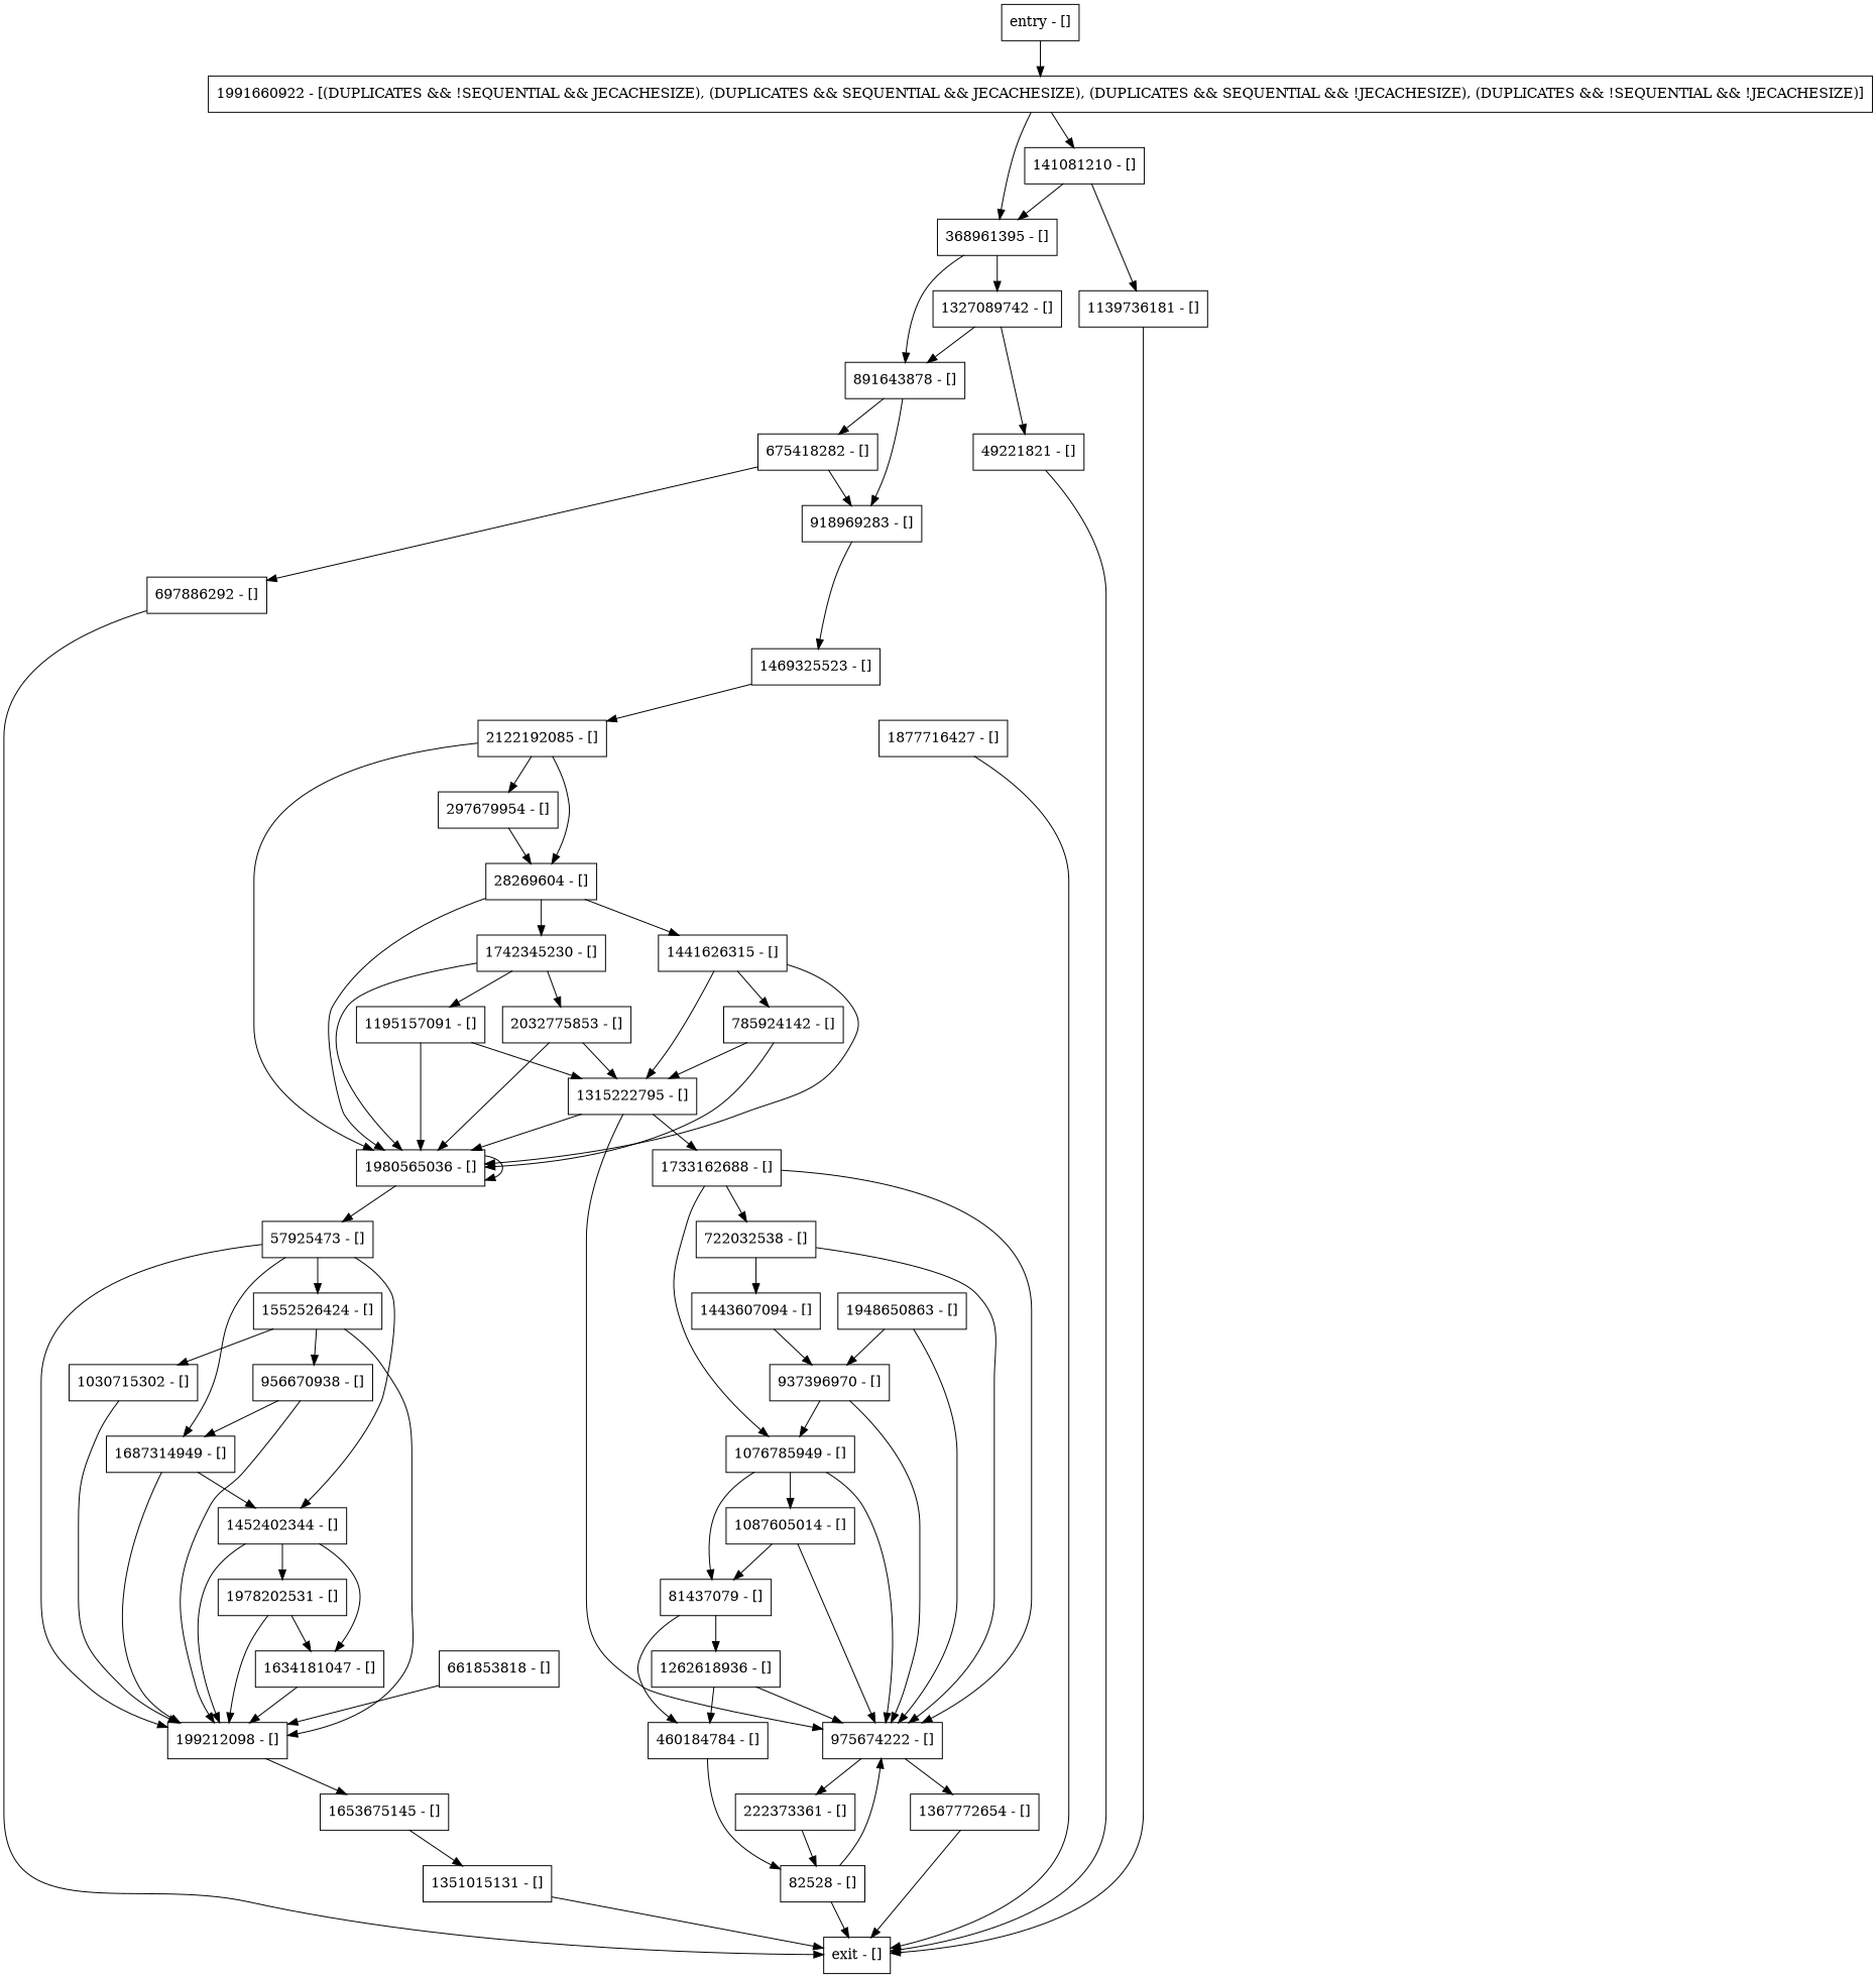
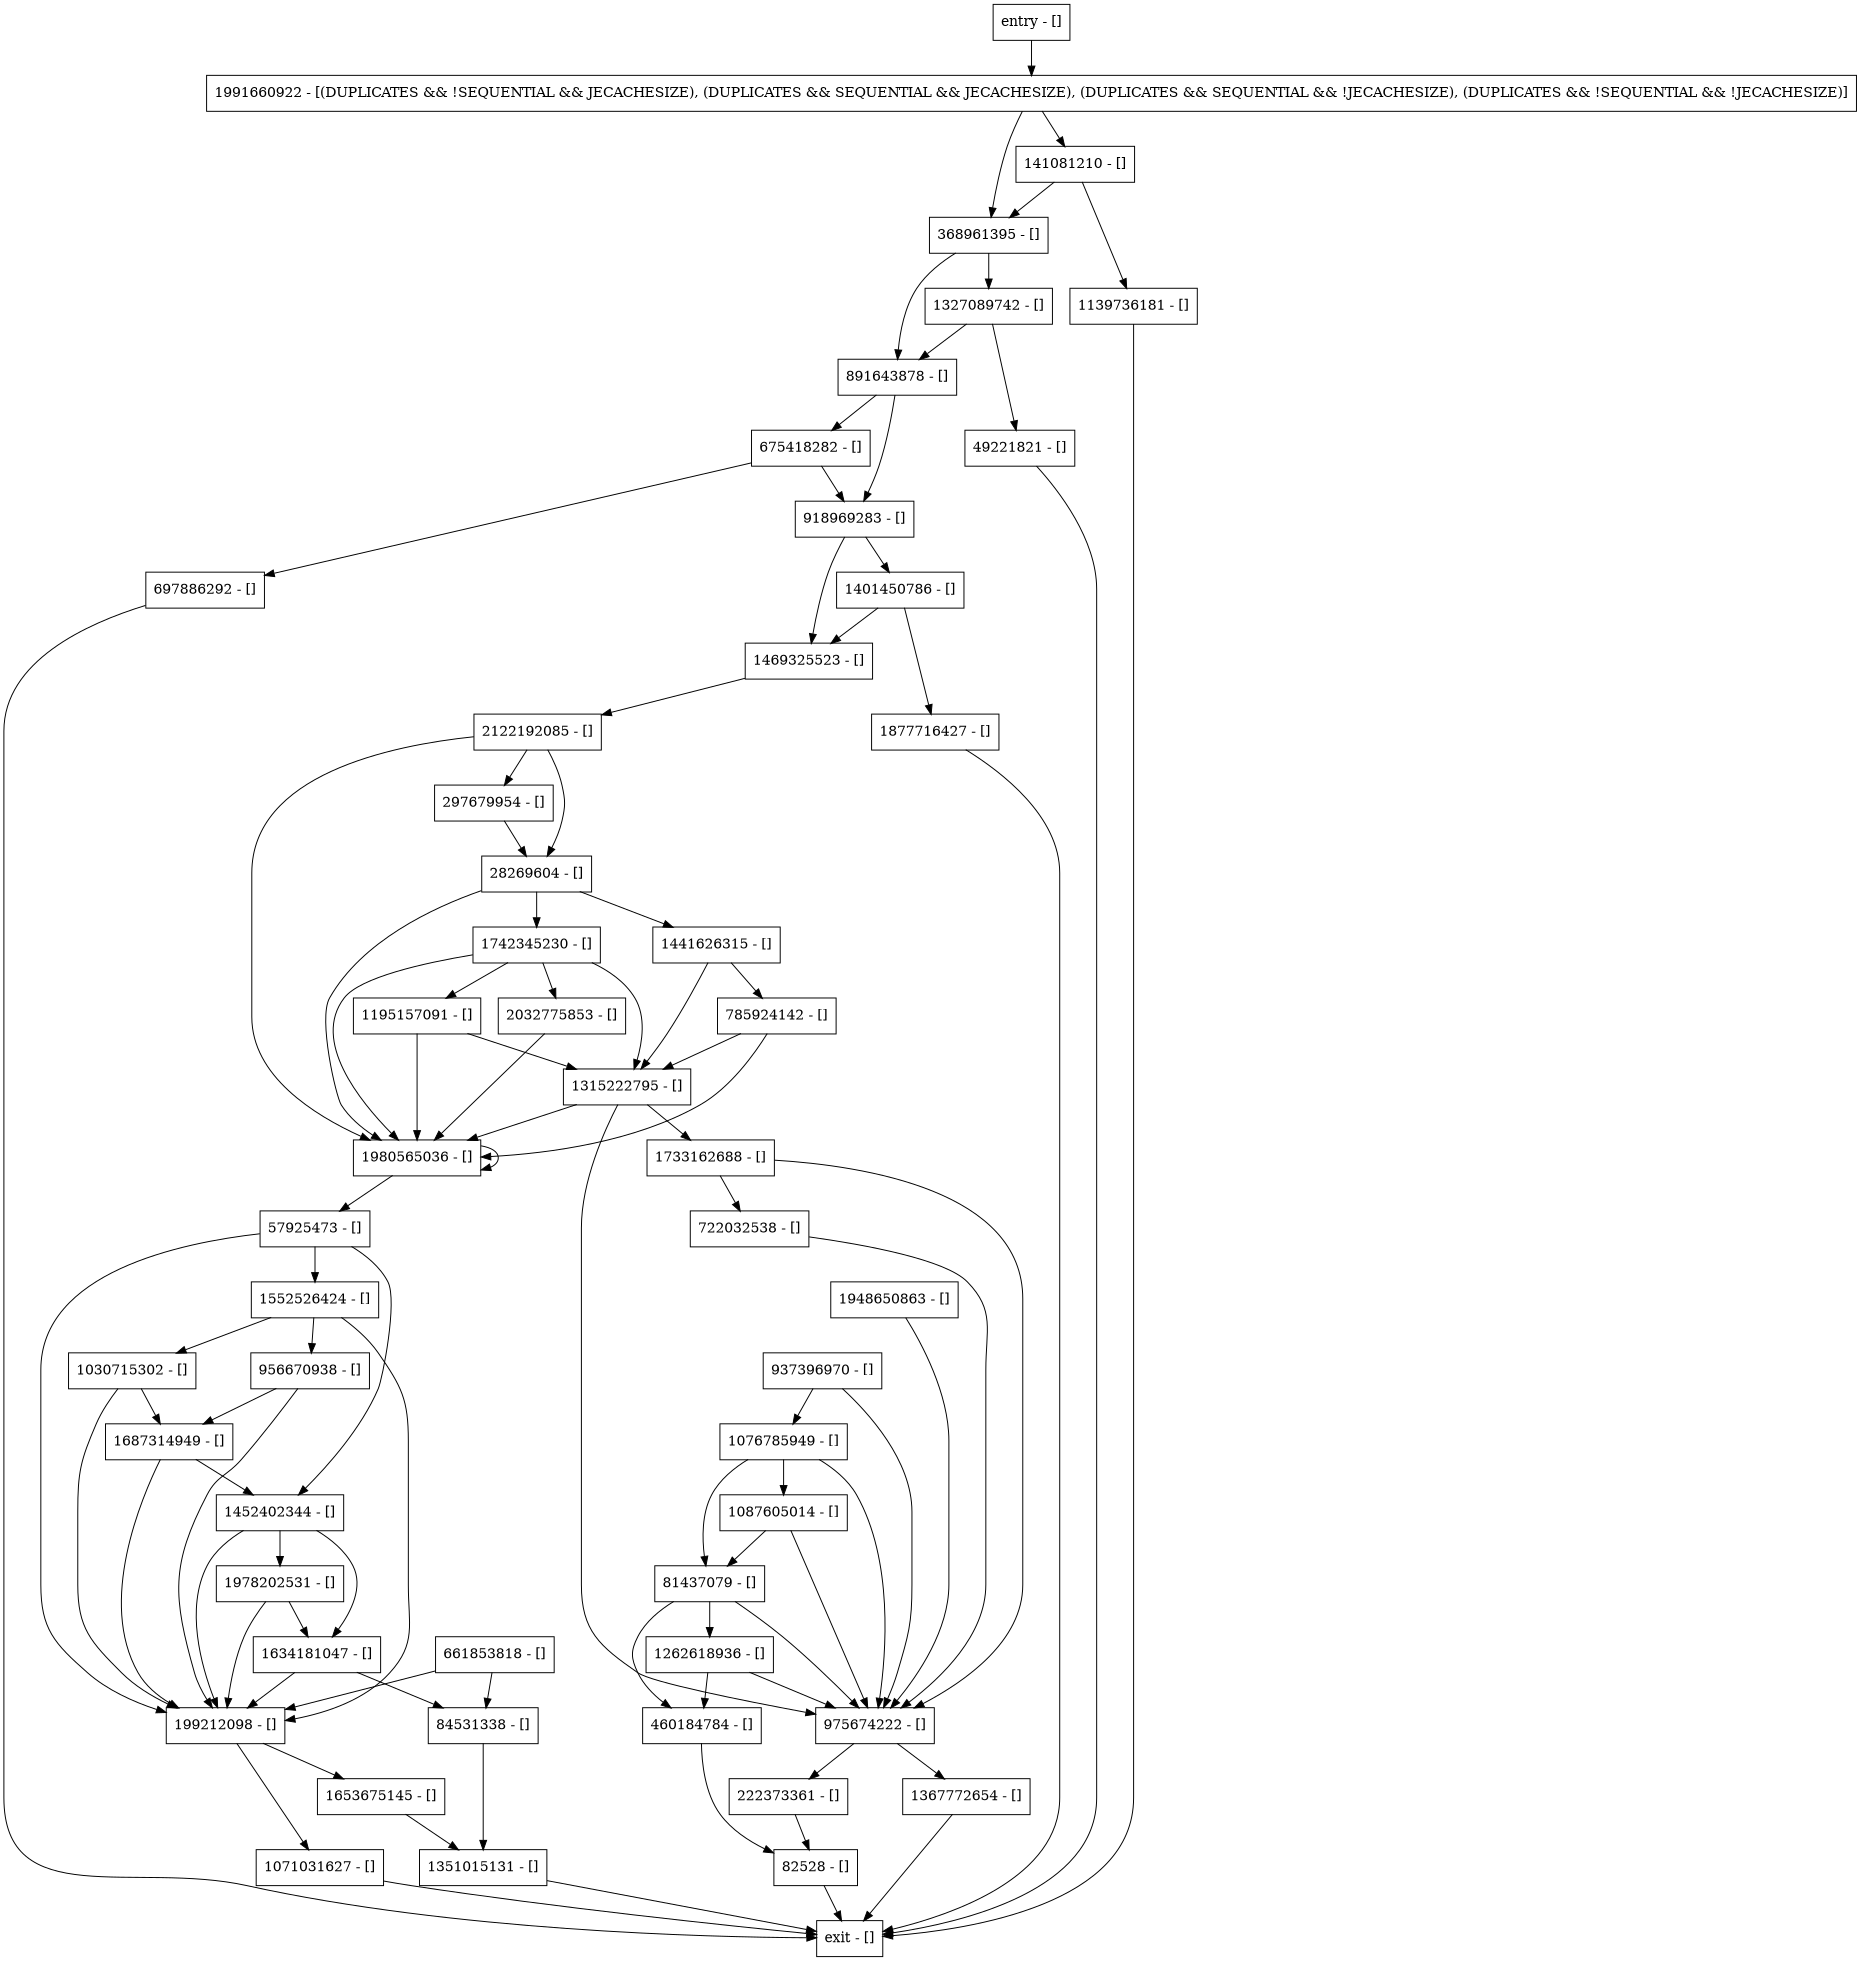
  digraph {
    node [shape=record]
    n1 [label="49221821 - []"]
    n2 [label="exit - []"]
    n3 [label="368961395 - []"]
    n4 [label="891643878 - []"]
    n5 [label="1327089742 - []"]
    n6 [label="675418282 - []"]
    n7 [label="918969283 - []"]
    n8 [label="1552526424 - []"]
    n9 [label="1030715302 - []"]
    n10 [label="956670938 - []"]
    n11 [label="199212098 - []"]
    n12 [label="1687314949 - []"]
+   n13 [label="1071031627 - []"]
    n14 [label="1653675145 - []"]
    n15 [label="1452402344 - []"]
    n16 [label="1634181047 - []"]
    n17 [label="1978202531 - []"]
    n18 [label="697886292 - []"]
+   n19 [label="1401450786 - []"]
    n20 [label="1469325523 - []"]
    n21 [label="1195157091 - []"]
    n22 [label="1315222795 - []"]
    n23 [label="1980565036 - []"]
    n24 [label="975674222 - []"]
    n25 [label="1733162688 - []"]
    n26 [label="57925473 - []"]
    n27 [label="222373361 - []"]
    n28 [label="82528 - []"]
    n29 [label="460184784 - []"]
    n30 [label="141081210 - []"]
    n31 [label="1139736181 - []"]
    n32 [label="937396970 - []"]
    n33 [label="1076785949 - []"]
    n34 [label="81437079 - []"]
    n35 [label="1087605014 - []"]
    n36 [label="1367772654 - []"]
    n37 [label="1262618936 - []"]
    n38 [label="722032538 - []"]
-   n39 [label="1443607094 - []"]
    n40 [label="1948650863 - []"]
    n41 [label="1877716427 - []"]
    n42 [label="2122192085 - []"]
    n43 [label="1351015131 - []"]
+   n44 [label="84531338 - []"]
    n45 [label="661853818 - []"]
    n46 [label="entry - []"]
    n47 [label="1991660922 - [(DUPLICATES && !SEQUENTIAL && JECACHESIZE), (DUPLICATES && SEQUENTIAL && JECACHESIZE), (DUPLICATES && SEQUENTIAL && !JECACHESIZE), (DUPLICATES && !SEQUENTIAL && !JECACHESIZE)]"]
    n48 [label="2032775853 - []"]
    n49 [label="1742345230 - []"]
    n50 [label="28269604 - []"]
    n51 [label="1441626315 - []"]
    n52 [label="785924142 - []"]
    n53 [label="297679954 - []"]
    n1 -> n2
    n3 -> n4
    n3 -> n5
    n4 -> n6
    n4 -> n7
    n5 -> n1
    n5 -> n4
    n6 -> n7
    n6 -> n18
+   n7 -> n19
    n7 -> n20
    n8 -> n9
    n8 -> n10
    n8 -> n11
    n9 -> n11
-   n26 -> n12
+   n9 -> n12
    n10 -> n11
    n10 -> n12
+   n11 -> n13
    n11 -> n14
    n12 -> n11
    n12 -> n15
+   n13 -> n2
    n14 -> n43
    n15 -> n11
    n15 -> n16
    n15 -> n17
    n16 -> n11
+   n16 -> n44
    n17 -> n11
    n17 -> n16
    n18 -> n2
+   n19 -> n20
+   n19 -> n41
    n20 -> n42
    n21 -> n22
    n21 -> n23
    n22 -> n23
    n22 -> n24
    n22 -> n25
    n23 -> n23
    n23 -> n26
    n24 -> n27
    n24 -> n36
    n25 -> n24
-   n25 -> n33
    n25 -> n38
    n26 -> n8
    n26 -> n11
    n26 -> n15
    n27 -> n28
    n28 -> n2
    n29 -> n28
    n30 -> n3
    n30 -> n31
    n31 -> n2
    n32 -> n24
    n32 -> n33
    n33 -> n24
    n33 -> n34
    n33 -> n35
-   n28 -> n24
+   n34 -> n24
    n34 -> n29
    n34 -> n37
    n35 -> n24
    n35 -> n34
    n36 -> n2
    n37 -> n24
    n37 -> n29
    n38 -> n24
-   n38 -> n39
-   n39 -> n32
    n40 -> n24
-   n40 -> n32
    n41 -> n2
    n42 -> n23
    n42 -> n50
    n42 -> n53
    n43 -> n2
+   n44 -> n43
    n45 -> n11
+   n45 -> n44
    n46 -> n47
    n47 -> n3
    n47 -> n30
-   n48 -> n22
+   n49 -> n22
    n48 -> n23
    n49 -> n21
    n49 -> n23
    n49 -> n48
    n50 -> n23
    n50 -> n49
    n50 -> n51
    n51 -> n22
-   n51 -> n23
    n51 -> n52
    n52 -> n22
    n52 -> n23
    n53 -> n50
  }
